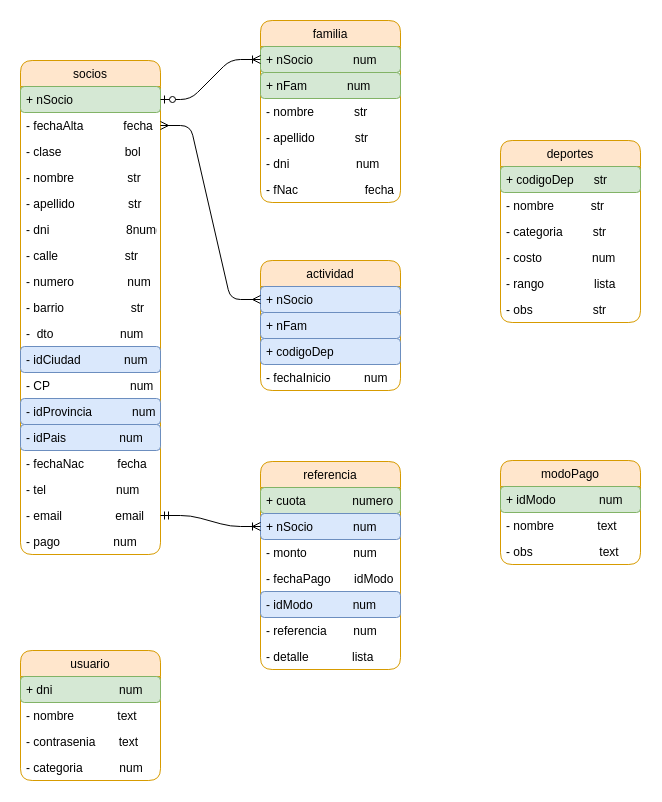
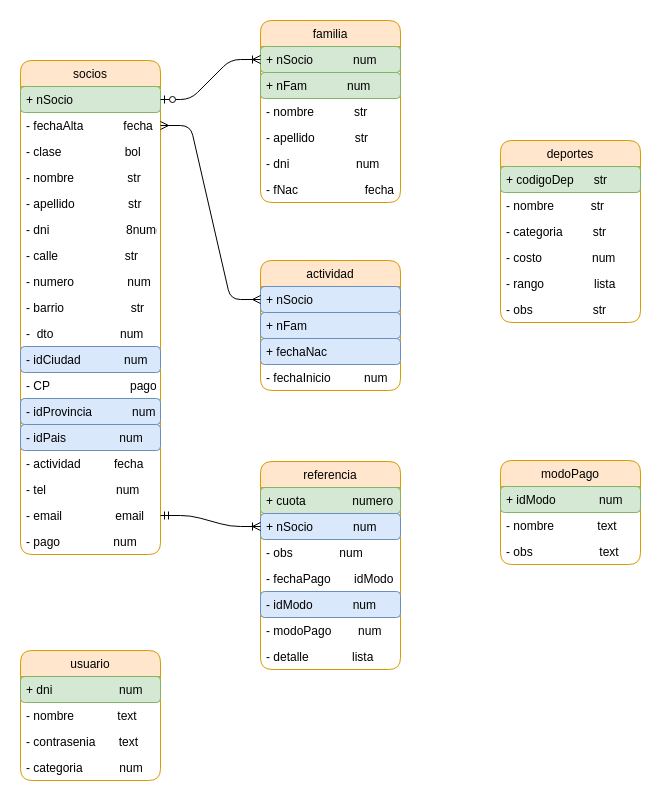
  <mxCell id="0" />
  <mxCell id="1" parent="0" />
  <mxCell id="2" value="socios" style="swimlane;fontStyle=0;childLayout=stackLayout;horizontal=1;startSize=26;fillColor=#ffe6cc;horizontalStack=0;resizeParent=1;resizeParentMax=0;resizeLast=0;collapsible=1;marginBottom=0;strokeColor=#d79b00;rounded=1;" parent="1" vertex="1"><mxGeometry x="20" y="60" width="140" height="494" as="geometry" /></mxCell>
  <mxCell id="3" value="+ nSocio" style="text;strokeColor=#82b366;fillColor=#d5e8d4;align=left;verticalAlign=top;spacingLeft=4;spacingRight=4;overflow=hidden;rotatable=0;points=[[0,0.5],[1,0.5]];portConstraint=eastwest;rounded=1;" parent="2" vertex="1"><mxGeometry y="26" width="140" height="26" as="geometry" /></mxCell>
  <mxCell id="4" value="- fechaAlta            fecha" style="text;strokeColor=none;fillColor=none;align=left;verticalAlign=top;spacingLeft=4;spacingRight=4;overflow=hidden;rotatable=0;points=[[0,0.5],[1,0.5]];portConstraint=eastwest;rounded=1;" parent="2" vertex="1"><mxGeometry y="52" width="140" height="26" as="geometry" /></mxCell>
  <mxCell id="5" value="- clase                   bol" style="text;strokeColor=none;fillColor=none;align=left;verticalAlign=top;spacingLeft=4;spacingRight=4;overflow=hidden;rotatable=0;points=[[0,0.5],[1,0.5]];portConstraint=eastwest;rounded=1;" parent="2" vertex="1"><mxGeometry y="78" width="140" height="26" as="geometry" /></mxCell>
  <mxCell id="6" value="- nombre                str" style="text;strokeColor=none;fillColor=none;align=left;verticalAlign=top;spacingLeft=4;spacingRight=4;overflow=hidden;rotatable=0;points=[[0,0.5],[1,0.5]];portConstraint=eastwest;rounded=1;" parent="2" vertex="1"><mxGeometry y="104" width="140" height="26" as="geometry" /></mxCell>
  <mxCell id="7" value="- apellido                str" style="text;strokeColor=none;fillColor=none;align=left;verticalAlign=top;spacingLeft=4;spacingRight=4;overflow=hidden;rotatable=0;points=[[0,0.5],[1,0.5]];portConstraint=eastwest;rounded=1;" parent="2" vertex="1"><mxGeometry y="130" width="140" height="26" as="geometry" /></mxCell>
  <mxCell id="8" value="- dni                       8numdddddddddddddddddddddddddddddddddddddddddddddddddddwwwwwwwwwwwwwwwaaaaaaaaaaaaaaaaaaaaaaaaaaaaaaaaaaaaaaaaaaaaaaaaaaaaaaaaaaaaaaaaaaaaaaaaaaaaaaaaaaaa" style="text;strokeColor=none;fillColor=none;align=left;verticalAlign=top;spacingLeft=4;spacingRight=4;overflow=hidden;rotatable=0;points=[[0,0.5],[1,0.5]];portConstraint=eastwest;rounded=1;" parent="2" vertex="1"><mxGeometry y="156" width="140" height="26" as="geometry" /></mxCell>
  <mxCell id="9" value="- calle                    str" style="text;strokeColor=none;fillColor=none;align=left;verticalAlign=top;spacingLeft=4;spacingRight=4;overflow=hidden;rotatable=0;points=[[0,0.5],[1,0.5]];portConstraint=eastwest;rounded=1;" parent="2" vertex="1"><mxGeometry y="182" width="140" height="26" as="geometry" /></mxCell>
  <mxCell id="10" value="- numero                num" style="text;strokeColor=none;fillColor=none;align=left;verticalAlign=top;spacingLeft=4;spacingRight=4;overflow=hidden;rotatable=0;points=[[0,0.5],[1,0.5]];portConstraint=eastwest;rounded=1;" parent="2" vertex="1"><mxGeometry y="208" width="140" height="26" as="geometry" /></mxCell>
  <mxCell id="11" value="- barrio                    str" style="text;strokeColor=none;fillColor=none;align=left;verticalAlign=top;spacingLeft=4;spacingRight=4;overflow=hidden;rotatable=0;points=[[0,0.5],[1,0.5]];portConstraint=eastwest;rounded=1;" parent="2" vertex="1"><mxGeometry y="234" width="140" height="26" as="geometry" /></mxCell>
  <mxCell id="12" value="-  dto                    num" style="text;strokeColor=none;fillColor=none;align=left;verticalAlign=top;spacingLeft=4;spacingRight=4;overflow=hidden;rotatable=0;points=[[0,0.5],[1,0.5]];portConstraint=eastwest;rounded=1;" parent="2" vertex="1"><mxGeometry y="260" width="140" height="26" as="geometry" /></mxCell>
  <mxCell id="13" value="- idCiudad             num" style="text;strokeColor=#6c8ebf;fillColor=#dae8fc;align=left;verticalAlign=top;spacingLeft=4;spacingRight=4;overflow=hidden;rotatable=0;points=[[0,0.5],[1,0.5]];portConstraint=eastwest;rounded=1;" parent="2" vertex="1"><mxGeometry y="286" width="140" height="26" as="geometry" /></mxCell>
- <mxCell id="14" value="- CP                        num" style="text;strokeColor=none;fillColor=none;align=left;verticalAlign=top;spacingLeft=4;spacingRight=4;overflow=hidden;rotatable=0;points=[[0,0.5],[1,0.5]];portConstraint=eastwest;rounded=1;" parent="2" vertex="1"><mxGeometry y="312" width="140" height="26" as="geometry" /></mxCell>
+ <mxCell id="14" value="- CP                        pago" style="text;strokeColor=none;fillColor=none;align=left;verticalAlign=top;spacingLeft=4;spacingRight=4;overflow=hidden;rotatable=0;points=[[0,0.5],[1,0.5]];portConstraint=eastwest;rounded=1;" parent="2" vertex="1"><mxGeometry y="312" width="140" height="26" as="geometry" /></mxCell>
  <mxCell id="15" value="- idProvincia            num" style="text;strokeColor=#6c8ebf;fillColor=#dae8fc;align=left;verticalAlign=top;spacingLeft=4;spacingRight=4;overflow=hidden;rotatable=0;points=[[0,0.5],[1,0.5]];portConstraint=eastwest;rounded=1;" parent="2" vertex="1"><mxGeometry y="338" width="140" height="26" as="geometry" /></mxCell>
  <mxCell id="16" value="- idPais                num" style="text;strokeColor=#6c8ebf;fillColor=#dae8fc;align=left;verticalAlign=top;spacingLeft=4;spacingRight=4;overflow=hidden;rotatable=0;points=[[0,0.5],[1,0.5]];portConstraint=eastwest;rounded=1;" parent="2" vertex="1"><mxGeometry y="364" width="140" height="26" as="geometry" /></mxCell>
- <mxCell id="17" value="- fechaNac          fecha" style="text;strokeColor=none;fillColor=none;align=left;verticalAlign=top;spacingLeft=4;spacingRight=4;overflow=hidden;rotatable=0;points=[[0,0.5],[1,0.5]];portConstraint=eastwest;rounded=1;" parent="2" vertex="1"><mxGeometry y="390" width="140" height="26" as="geometry" /></mxCell>
+ <mxCell id="17" value="- actividad          fecha" style="text;strokeColor=none;fillColor=none;align=left;verticalAlign=top;spacingLeft=4;spacingRight=4;overflow=hidden;rotatable=0;points=[[0,0.5],[1,0.5]];portConstraint=eastwest;rounded=1;" parent="2" vertex="1"><mxGeometry y="390" width="140" height="26" as="geometry" /></mxCell>
  <mxCell id="18" value="- tel                     num" style="text;strokeColor=none;fillColor=none;align=left;verticalAlign=top;spacingLeft=4;spacingRight=4;overflow=hidden;rotatable=0;points=[[0,0.5],[1,0.5]];portConstraint=eastwest;rounded=1;" parent="2" vertex="1"><mxGeometry y="416" width="140" height="26" as="geometry" /></mxCell>
  <mxCell id="19" value="- email                email" style="text;strokeColor=none;fillColor=none;align=left;verticalAlign=top;spacingLeft=4;spacingRight=4;overflow=hidden;rotatable=0;points=[[0,0.5],[1,0.5]];portConstraint=eastwest;rounded=1;" parent="2" vertex="1"><mxGeometry y="442" width="140" height="26" as="geometry" /></mxCell>
  <mxCell id="20" value="- pago                num" style="text;strokeColor=none;fillColor=none;align=left;verticalAlign=top;spacingLeft=4;spacingRight=4;overflow=hidden;rotatable=0;points=[[0,0.5],[1,0.5]];portConstraint=eastwest;rounded=1;" parent="2" vertex="1"><mxGeometry y="468" width="140" height="26" as="geometry" /></mxCell>
  <mxCell id="21" value="deportes" style="swimlane;fontStyle=0;childLayout=stackLayout;horizontal=1;startSize=26;fillColor=#ffe6cc;horizontalStack=0;resizeParent=1;resizeParentMax=0;resizeLast=0;collapsible=1;marginBottom=0;strokeColor=#d79b00;rounded=1;" parent="1" vertex="1"><mxGeometry x="500" y="140" width="140" height="182" as="geometry" /></mxCell>
  <mxCell id="22" value="+ codigoDep      str" style="text;strokeColor=#82b366;fillColor=#d5e8d4;align=left;verticalAlign=top;spacingLeft=4;spacingRight=4;overflow=hidden;rotatable=0;points=[[0,0.5],[1,0.5]];portConstraint=eastwest;rounded=1;" parent="21" vertex="1"><mxGeometry y="26" width="140" height="26" as="geometry" /></mxCell>
  <mxCell id="23" value="- nombre           str" style="text;align=left;verticalAlign=top;spacingLeft=4;spacingRight=4;overflow=hidden;rotatable=0;points=[[0,0.5],[1,0.5]];portConstraint=eastwest;rounded=1;" parent="21" vertex="1"><mxGeometry y="52" width="140" height="26" as="geometry" /></mxCell>
  <mxCell id="24" value="- categoria         str" style="text;strokeColor=none;fillColor=none;align=left;verticalAlign=top;spacingLeft=4;spacingRight=4;overflow=hidden;rotatable=0;points=[[0,0.5],[1,0.5]];portConstraint=eastwest;rounded=1;" parent="21" vertex="1"><mxGeometry y="78" width="140" height="26" as="geometry" /></mxCell>
  <mxCell id="25" value="- costo               num" style="text;strokeColor=none;fillColor=none;align=left;verticalAlign=top;spacingLeft=4;spacingRight=4;overflow=hidden;rotatable=0;points=[[0,0.5],[1,0.5]];portConstraint=eastwest;rounded=1;" parent="21" vertex="1"><mxGeometry y="104" width="140" height="26" as="geometry" /></mxCell>
  <mxCell id="26" value="- rango               lista" style="text;strokeColor=none;fillColor=none;align=left;verticalAlign=top;spacingLeft=4;spacingRight=4;overflow=hidden;rotatable=0;points=[[0,0.5],[1,0.5]];portConstraint=eastwest;rounded=1;" parent="21" vertex="1"><mxGeometry y="130" width="140" height="26" as="geometry" /></mxCell>
  <mxCell id="27" value="- obs                  str" style="text;strokeColor=none;fillColor=none;align=left;verticalAlign=top;spacingLeft=4;spacingRight=4;overflow=hidden;rotatable=0;points=[[0,0.5],[1,0.5]];portConstraint=eastwest;rounded=1;" parent="21" vertex="1"><mxGeometry y="156" width="140" height="26" as="geometry" /></mxCell>
  <mxCell id="28" value="actividad" style="swimlane;fontStyle=0;childLayout=stackLayout;horizontal=1;startSize=26;fillColor=#ffe6cc;horizontalStack=0;resizeParent=1;resizeParentMax=0;resizeLast=0;collapsible=1;marginBottom=0;strokeColor=#d79b00;rounded=1;" parent="1" vertex="1"><mxGeometry x="260" y="260" width="140" height="130" as="geometry" /></mxCell>
  <mxCell id="29" value="+ nSocio" style="text;strokeColor=#6c8ebf;fillColor=#dae8fc;align=left;verticalAlign=top;spacingLeft=4;spacingRight=4;overflow=hidden;rotatable=0;points=[[0,0.5],[1,0.5]];portConstraint=eastwest;rounded=1;" parent="28" vertex="1"><mxGeometry y="26" width="140" height="26" as="geometry" /></mxCell>
  <mxCell id="30" value="+ nFam" style="text;strokeColor=#6c8ebf;fillColor=#dae8fc;align=left;verticalAlign=top;spacingLeft=4;spacingRight=4;overflow=hidden;rotatable=0;points=[[0,0.5],[1,0.5]];portConstraint=eastwest;rounded=1;" parent="28" vertex="1"><mxGeometry y="52" width="140" height="26" as="geometry" /></mxCell>
- <mxCell id="31" value="+ codigoDep" style="text;strokeColor=#6c8ebf;fillColor=#dae8fc;align=left;verticalAlign=top;spacingLeft=4;spacingRight=4;overflow=hidden;rotatable=0;points=[[0,0.5],[1,0.5]];portConstraint=eastwest;rounded=1;" parent="28" vertex="1"><mxGeometry y="78" width="140" height="26" as="geometry" /></mxCell>
+ <mxCell id="31" value="+ fechaNac" style="text;strokeColor=#6c8ebf;fillColor=#dae8fc;align=left;verticalAlign=top;spacingLeft=4;spacingRight=4;overflow=hidden;rotatable=0;points=[[0,0.5],[1,0.5]];portConstraint=eastwest;rounded=1;" parent="28" vertex="1"><mxGeometry y="78" width="140" height="26" as="geometry" /></mxCell>
  <mxCell id="32" value="- fechaInicio          num" style="text;strokeColor=none;fillColor=none;align=left;verticalAlign=top;spacingLeft=4;spacingRight=4;overflow=hidden;rotatable=0;points=[[0,0.5],[1,0.5]];portConstraint=eastwest;rounded=1;" parent="28" vertex="1"><mxGeometry y="104" width="140" height="26" as="geometry" /></mxCell>
  <mxCell id="33" value="familia" style="swimlane;fontStyle=0;childLayout=stackLayout;horizontal=1;startSize=26;fillColor=#ffe6cc;horizontalStack=0;resizeParent=1;resizeParentMax=0;resizeLast=0;collapsible=1;marginBottom=0;strokeColor=#d79b00;rounded=1;" parent="1" vertex="1"><mxGeometry x="260" y="20" width="140" height="182" as="geometry" /></mxCell>
  <mxCell id="34" value="+ nSocio            num" style="text;strokeColor=#82b366;fillColor=#d5e8d4;align=left;verticalAlign=top;spacingLeft=4;spacingRight=4;overflow=hidden;rotatable=0;points=[[0,0.5],[1,0.5]];portConstraint=eastwest;rounded=1;" parent="33" vertex="1"><mxGeometry y="26" width="140" height="26" as="geometry" /></mxCell>
  <mxCell id="35" value="+ nFam            num" style="text;strokeColor=#82b366;fillColor=#d5e8d4;align=left;verticalAlign=top;spacingLeft=4;spacingRight=4;overflow=hidden;rotatable=0;points=[[0,0.5],[1,0.5]];portConstraint=eastwest;rounded=1;" parent="33" vertex="1"><mxGeometry y="52" width="140" height="26" as="geometry" /></mxCell>
  <mxCell id="36" value="- nombre            str" style="text;strokeColor=none;fillColor=none;align=left;verticalAlign=top;spacingLeft=4;spacingRight=4;overflow=hidden;rotatable=0;points=[[0,0.5],[1,0.5]];portConstraint=eastwest;rounded=1;" parent="33" vertex="1"><mxGeometry y="78" width="140" height="26" as="geometry" /></mxCell>
  <mxCell id="37" value="- apellido            str" style="text;strokeColor=none;fillColor=none;align=left;verticalAlign=top;spacingLeft=4;spacingRight=4;overflow=hidden;rotatable=0;points=[[0,0.5],[1,0.5]];portConstraint=eastwest;rounded=1;" parent="33" vertex="1"><mxGeometry y="104" width="140" height="26" as="geometry" /></mxCell>
  <mxCell id="38" value="- dni                    num" style="text;strokeColor=none;fillColor=none;align=left;verticalAlign=top;spacingLeft=4;spacingRight=4;overflow=hidden;rotatable=0;points=[[0,0.5],[1,0.5]];portConstraint=eastwest;rounded=1;" parent="33" vertex="1"><mxGeometry y="130" width="140" height="26" as="geometry" /></mxCell>
  <mxCell id="39" value="- fNac                    fecha" style="text;strokeColor=none;fillColor=none;align=left;verticalAlign=top;spacingLeft=4;spacingRight=4;overflow=hidden;rotatable=0;points=[[0,0.5],[1,0.5]];portConstraint=eastwest;rounded=1;" parent="33" vertex="1"><mxGeometry y="156" width="140" height="26" as="geometry" /></mxCell>
  <mxCell id="40" value="" style="edgeStyle=entityRelationEdgeStyle;fontSize=12;html=1;endArrow=ERmany;startArrow=ERmany;rounded=1;entryX=1;entryY=0.5;entryDx=0;entryDy=0;exitX=0;exitY=0.5;exitDx=0;exitDy=0;" parent="1" source="29" target="4" edge="1"><mxGeometry width="100" height="100" relative="1" as="geometry"><mxPoint x="240" y="300" as="sourcePoint" /><mxPoint x="340" y="200" as="targetPoint" /></mxGeometry></mxCell>
  <mxCell id="41" value="" style="edgeStyle=entityRelationEdgeStyle;fontSize=12;html=1;endArrow=ERoneToMany;startArrow=ERzeroToOne;rounded=1;entryX=0;entryY=0.5;entryDx=0;entryDy=0;exitX=1;exitY=0.5;exitDx=0;exitDy=0;" parent="1" source="3" target="34" edge="1"><mxGeometry width="100" height="100" relative="1" as="geometry"><mxPoint x="200" y="80" as="sourcePoint" /><mxPoint x="50" y="610" as="targetPoint" /></mxGeometry></mxCell>
  <mxCell id="42" value="referencia" style="swimlane;fontStyle=0;childLayout=stackLayout;horizontal=1;startSize=26;fillColor=#ffe6cc;horizontalStack=0;resizeParent=1;resizeParentMax=0;resizeLast=0;collapsible=1;marginBottom=0;strokeColor=#d79b00;rounded=1;" parent="1" vertex="1"><mxGeometry x="260" y="461" width="140" height="208" as="geometry" /></mxCell>
  <mxCell id="43" value="+ cuota              numero" style="text;strokeColor=#82b366;fillColor=#d5e8d4;align=left;verticalAlign=top;spacingLeft=4;spacingRight=4;overflow=hidden;rotatable=0;points=[[0,0.5],[1,0.5]];portConstraint=eastwest;rounded=1;" parent="42" vertex="1"><mxGeometry y="26" width="140" height="26" as="geometry" /></mxCell>
  <mxCell id="44" value="+ nSocio            num" style="text;strokeColor=#6c8ebf;fillColor=#dae8fc;align=left;verticalAlign=top;spacingLeft=4;spacingRight=4;overflow=hidden;rotatable=0;points=[[0,0.5],[1,0.5]];portConstraint=eastwest;rounded=1;" parent="42" vertex="1"><mxGeometry y="52" width="140" height="26" as="geometry" /></mxCell>
- <mxCell id="45" value="- monto              num" style="text;strokeColor=none;fillColor=none;align=left;verticalAlign=top;spacingLeft=4;spacingRight=4;overflow=hidden;rotatable=0;points=[[0,0.5],[1,0.5]];portConstraint=eastwest;rounded=1;" parent="42" vertex="1"><mxGeometry y="78" width="140" height="26" as="geometry" /></mxCell>
+ <mxCell id="45" value="- obs              num" style="text;strokeColor=none;fillColor=none;align=left;verticalAlign=top;spacingLeft=4;spacingRight=4;overflow=hidden;rotatable=0;points=[[0,0.5],[1,0.5]];portConstraint=eastwest;rounded=1;" parent="42" vertex="1"><mxGeometry y="78" width="140" height="26" as="geometry" /></mxCell>
  <mxCell id="46" value="- fechaPago       idModo" style="text;strokeColor=none;fillColor=none;align=left;verticalAlign=top;spacingLeft=4;spacingRight=4;overflow=hidden;rotatable=0;points=[[0,0.5],[1,0.5]];portConstraint=eastwest;rounded=1;" parent="42" vertex="1"><mxGeometry y="104" width="140" height="26" as="geometry" /></mxCell>
  <mxCell id="47" value="- idModo            num" style="text;strokeColor=#6c8ebf;fillColor=#dae8fc;align=left;verticalAlign=top;spacingLeft=4;spacingRight=4;overflow=hidden;rotatable=0;points=[[0,0.5],[1,0.5]];portConstraint=eastwest;rounded=1;" parent="42" vertex="1"><mxGeometry y="130" width="140" height="26" as="geometry" /></mxCell>
- <mxCell id="48" value="- referencia        num" style="text;strokeColor=none;fillColor=none;align=left;verticalAlign=top;spacingLeft=4;spacingRight=4;overflow=hidden;rotatable=0;points=[[0,0.5],[1,0.5]];portConstraint=eastwest;rounded=1;" parent="42" vertex="1"><mxGeometry y="156" width="140" height="26" as="geometry" /></mxCell>
+ <mxCell id="48" value="- modoPago        num" style="text;strokeColor=none;fillColor=none;align=left;verticalAlign=top;spacingLeft=4;spacingRight=4;overflow=hidden;rotatable=0;points=[[0,0.5],[1,0.5]];portConstraint=eastwest;rounded=1;" parent="42" vertex="1"><mxGeometry y="156" width="140" height="26" as="geometry" /></mxCell>
  <mxCell id="49" value="- detalle             lista" style="text;strokeColor=none;fillColor=none;align=left;verticalAlign=top;spacingLeft=4;spacingRight=4;overflow=hidden;rotatable=0;points=[[0,0.5],[1,0.5]];portConstraint=eastwest;rounded=1;" parent="42" vertex="1"><mxGeometry y="182" width="140" height="26" as="geometry" /></mxCell>
  <mxCell id="50" value="" style="edgeStyle=entityRelationEdgeStyle;fontSize=12;html=1;endArrow=ERoneToMany;startArrow=ERmandOne;rounded=1;exitX=1;exitY=0.5;exitDx=0;exitDy=0;entryX=0;entryY=0.5;entryDx=0;entryDy=0;" parent="1" source="19" target="44" edge="1"><mxGeometry width="100" height="100" relative="1" as="geometry"><mxPoint x="360" y="460" as="sourcePoint" /><mxPoint x="280" y="620" as="targetPoint" /></mxGeometry></mxCell>
  <mxCell id="51" value="modoPago" style="swimlane;fontStyle=0;childLayout=stackLayout;horizontal=1;startSize=26;fillColor=#ffe6cc;horizontalStack=0;resizeParent=1;resizeParentMax=0;resizeLast=0;collapsible=1;marginBottom=0;strokeColor=#d79b00;rounded=1;" parent="1" vertex="1"><mxGeometry x="500" y="460" width="140" height="104" as="geometry" /></mxCell>
  <mxCell id="52" value="+ idModo             num" style="text;strokeColor=#82b366;fillColor=#d5e8d4;align=left;verticalAlign=top;spacingLeft=4;spacingRight=4;overflow=hidden;rotatable=0;points=[[0,0.5],[1,0.5]];portConstraint=eastwest;rounded=1;" parent="51" vertex="1"><mxGeometry y="26" width="140" height="26" as="geometry" /></mxCell>
  <mxCell id="53" value="- nombre             text" style="text;strokeColor=none;fillColor=none;align=left;verticalAlign=top;spacingLeft=4;spacingRight=4;overflow=hidden;rotatable=0;points=[[0,0.5],[1,0.5]];portConstraint=eastwest;rounded=1;" parent="51" vertex="1"><mxGeometry y="52" width="140" height="26" as="geometry" /></mxCell>
  <mxCell id="54" value="- obs                    text" style="text;strokeColor=none;fillColor=none;align=left;verticalAlign=top;spacingLeft=4;spacingRight=4;overflow=hidden;rotatable=0;points=[[0,0.5],[1,0.5]];portConstraint=eastwest;rounded=1;" parent="51" vertex="1"><mxGeometry y="78" width="140" height="26" as="geometry" /></mxCell>
  <mxCell id="55" value="usuario" style="swimlane;fontStyle=0;childLayout=stackLayout;horizontal=1;startSize=26;fillColor=#ffe6cc;horizontalStack=0;resizeParent=1;resizeParentMax=0;resizeLast=0;collapsible=1;marginBottom=0;strokeColor=#d79b00;rounded=1;" vertex="1" parent="1"><mxGeometry x="20" y="650" width="140" height="130" as="geometry" /></mxCell>
  <mxCell id="56" value="+ dni                    num" style="text;strokeColor=#82b366;fillColor=#d5e8d4;align=left;verticalAlign=top;spacingLeft=4;spacingRight=4;overflow=hidden;rotatable=0;points=[[0,0.5],[1,0.5]];portConstraint=eastwest;rounded=1;" vertex="1" parent="55"><mxGeometry y="26" width="140" height="26" as="geometry" /></mxCell>
  <mxCell id="57" value="- nombre             text" style="text;strokeColor=none;fillColor=none;align=left;verticalAlign=top;spacingLeft=4;spacingRight=4;overflow=hidden;rotatable=0;points=[[0,0.5],[1,0.5]];portConstraint=eastwest;rounded=1;" vertex="1" parent="55"><mxGeometry y="52" width="140" height="26" as="geometry" /></mxCell>
  <mxCell id="58" value="- contrasenia       text" style="text;strokeColor=none;fillColor=none;align=left;verticalAlign=top;spacingLeft=4;spacingRight=4;overflow=hidden;rotatable=0;points=[[0,0.5],[1,0.5]];portConstraint=eastwest;rounded=1;" vertex="1" parent="55"><mxGeometry y="78" width="140" height="26" as="geometry" /></mxCell>
  <mxCell id="59" value="- categoria           num" style="text;strokeColor=none;fillColor=none;align=left;verticalAlign=top;spacingLeft=4;spacingRight=4;overflow=hidden;rotatable=0;points=[[0,0.5],[1,0.5]];portConstraint=eastwest;rounded=1;" vertex="1" parent="55"><mxGeometry y="104" width="140" height="26" as="geometry" /></mxCell>
